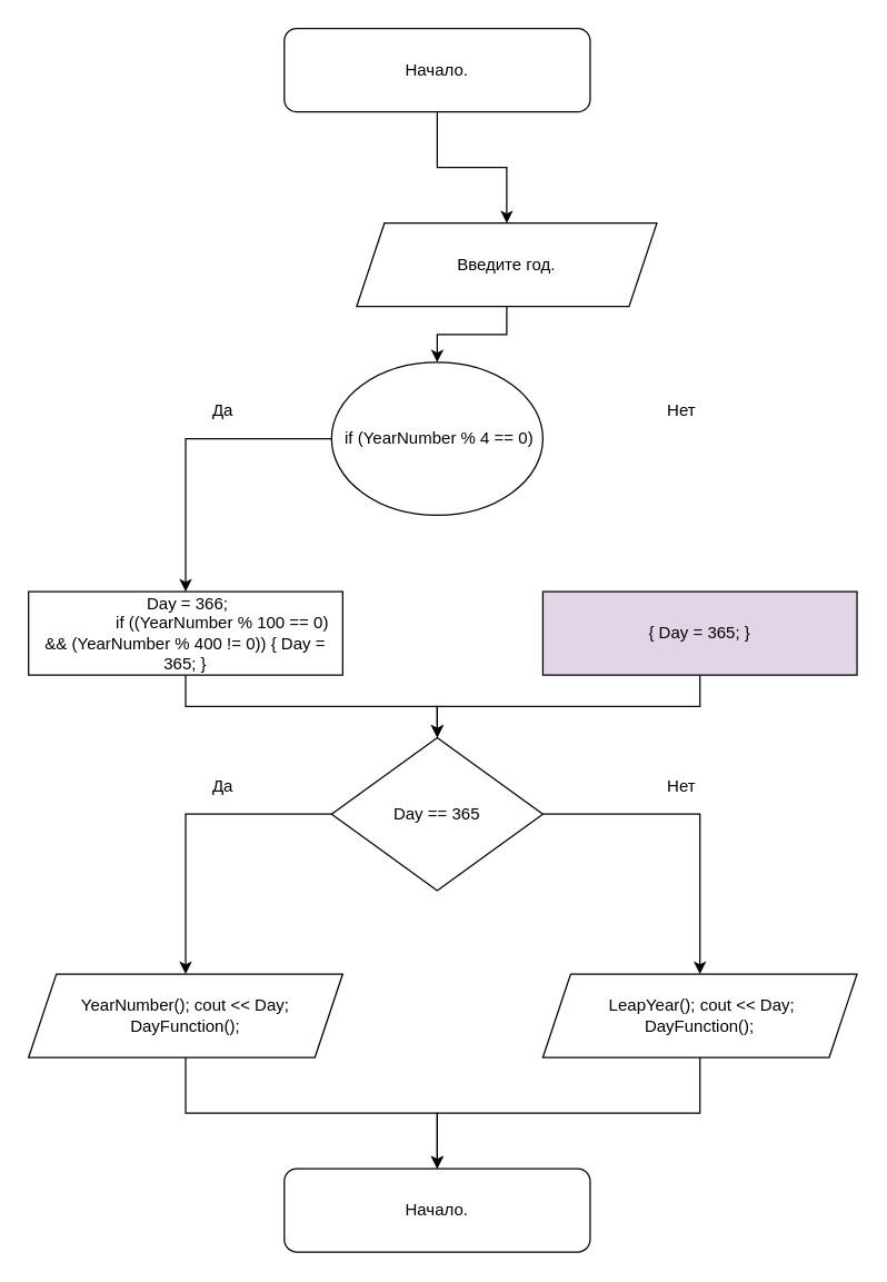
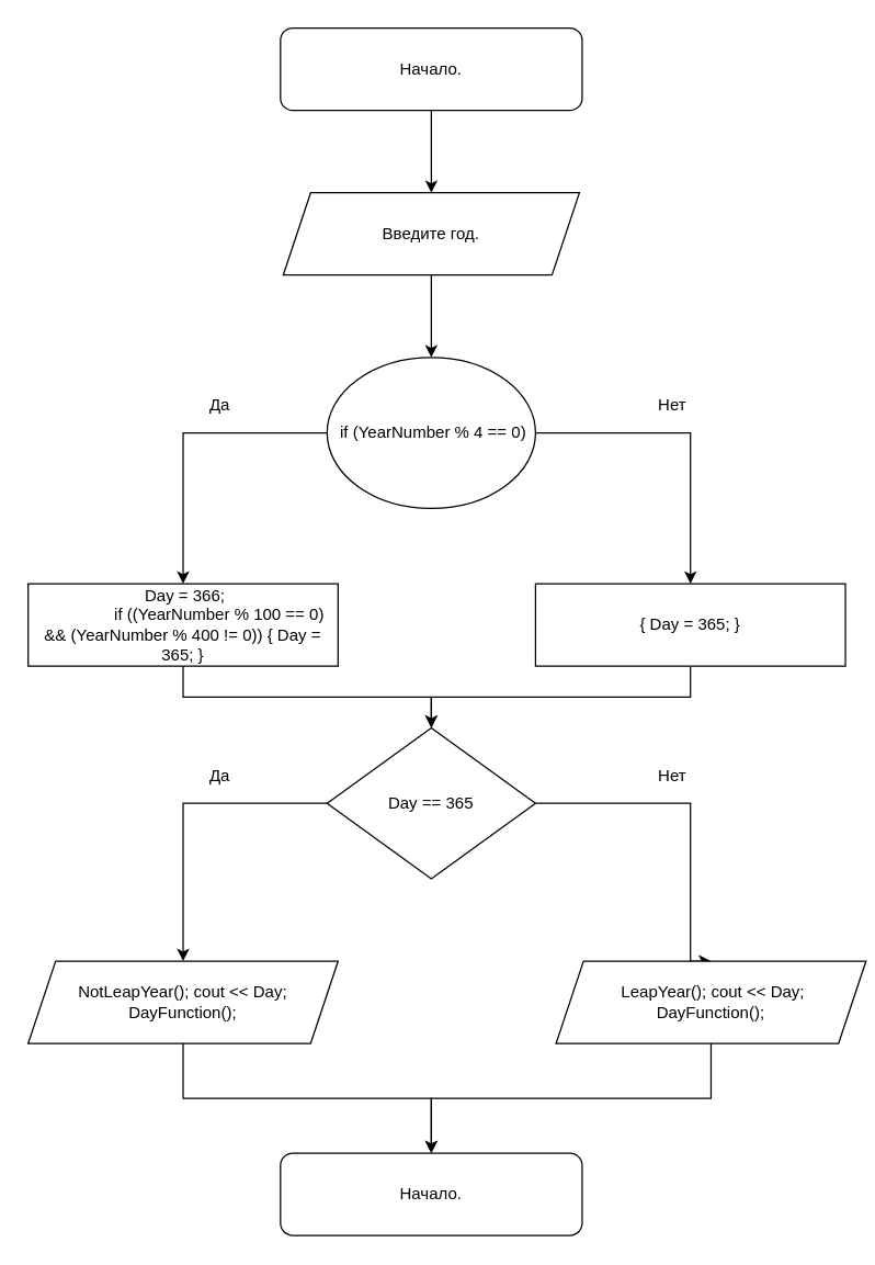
  <mxCell id="0" />
  <mxCell id="1" parent="0" />
  <mxCell id="2" style="edgeStyle=orthogonalEdgeStyle;rounded=0;orthogonalLoop=1;jettySize=auto;html=1;exitX=0.5;exitY=1;exitDx=0;exitDy=0;entryX=0.5;entryY=0;entryDx=0;entryDy=0;" edge="1" parent="1" source="3" target="5"><mxGeometry relative="1" as="geometry" /></mxCell>
  <mxCell id="3" value="Начало." style="rounded=1;whiteSpace=wrap;html=1;" vertex="1" parent="1"><mxGeometry x="204" y="20" width="220" height="60" as="geometry" /></mxCell>
  <mxCell id="4" style="edgeStyle=orthogonalEdgeStyle;rounded=0;orthogonalLoop=1;jettySize=auto;html=1;exitX=0.5;exitY=1;exitDx=0;exitDy=0;entryX=0.5;entryY=0;entryDx=0;entryDy=0;" edge="1" parent="1" source="5" target="8"><mxGeometry relative="1" as="geometry" /></mxCell>
- <mxCell id="5" value="Введите год." style="shape=parallelogram;perimeter=parallelogramPerimeter;whiteSpace=wrap;html=1;fixedSize=1;" vertex="1" parent="1"><mxGeometry x="256" y="160" width="216" height="60" as="geometry" /></mxCell>
+ <mxCell id="5" value="Введите год." style="shape=parallelogram;perimeter=parallelogramPerimeter;whiteSpace=wrap;html=1;fixedSize=1;" vertex="1" parent="1"><mxGeometry x="206" y="140" width="216" height="60" as="geometry" /></mxCell>
+ <mxCell id="6" style="edgeStyle=orthogonalEdgeStyle;rounded=0;orthogonalLoop=1;jettySize=auto;html=1;exitX=1;exitY=0.5;exitDx=0;exitDy=0;entryX=0.5;entryY=0;entryDx=0;entryDy=0;" edge="1" parent="1" source="8" target="11"><mxGeometry relative="1" as="geometry" /></mxCell>
  <mxCell id="7" style="edgeStyle=orthogonalEdgeStyle;rounded=0;orthogonalLoop=1;jettySize=auto;html=1;exitX=0;exitY=0.5;exitDx=0;exitDy=0;entryX=0.5;entryY=0;entryDx=0;entryDy=0;" edge="1" parent="1" source="8" target="13"><mxGeometry relative="1" as="geometry" /></mxCell>
  <mxCell id="8" value="&amp;nbsp;if (YearNumber % 4 == 0)" style="ellipse;whiteSpace=wrap;html=1;" vertex="1" parent="1"><mxGeometry x="238" y="260" width="152" height="110" as="geometry" /></mxCell>
  <mxCell id="9" value="Нет" style="text;html=1;strokeColor=none;fillColor=none;align=center;verticalAlign=middle;whiteSpace=wrap;rounded=0;" vertex="1" parent="1"><mxGeometry x="460" y="280" width="60" height="30" as="geometry" /></mxCell>
  <mxCell id="10" style="edgeStyle=orthogonalEdgeStyle;rounded=0;orthogonalLoop=1;jettySize=auto;html=1;exitX=0.5;exitY=1;exitDx=0;exitDy=0;" edge="1" parent="1" source="11" target="15"><mxGeometry relative="1" as="geometry" /></mxCell>
- <mxCell id="11" value="{ Day = 365; }" style="rounded=0;whiteSpace=wrap;html=1;fillColor=#e1d5e7;" vertex="1" parent="1"><mxGeometry x="390" y="425" width="226" height="60" as="geometry" /></mxCell>
+ <mxCell id="11" value="{ Day = 365; }" style="rounded=0;whiteSpace=wrap;html=1;" vertex="1" parent="1"><mxGeometry x="390" y="425" width="226" height="60" as="geometry" /></mxCell>
  <mxCell id="12" style="edgeStyle=orthogonalEdgeStyle;rounded=0;orthogonalLoop=1;jettySize=auto;html=1;exitX=0.5;exitY=1;exitDx=0;exitDy=0;entryX=0.5;entryY=0;entryDx=0;entryDy=0;" edge="1" parent="1" source="13" target="15"><mxGeometry relative="1" as="geometry" /></mxCell>
  <mxCell id="13" value="&amp;nbsp;Day = 366;&lt;br&gt;&amp;nbsp;&amp;nbsp;&amp;nbsp;&amp;nbsp;&amp;nbsp;&amp;nbsp;&amp;nbsp;&amp;nbsp;&amp;nbsp;&amp;nbsp;&amp;nbsp;&amp;nbsp;&amp;nbsp;&amp;nbsp;&amp;nbsp; if ((YearNumber % 100 == 0) &amp;amp;&amp;amp; (YearNumber % 400 != 0)) { Day = 365; }" style="rounded=0;whiteSpace=wrap;html=1;" vertex="1" parent="1"><mxGeometry x="20" y="425" width="226" height="60" as="geometry" /></mxCell>
  <mxCell id="14" value="Да" style="text;html=1;strokeColor=none;fillColor=none;align=center;verticalAlign=middle;whiteSpace=wrap;rounded=0;" vertex="1" parent="1"><mxGeometry x="130" y="280" width="60" height="30" as="geometry" /></mxCell>
  <mxCell id="15" value="Day == 365" style="rhombus;whiteSpace=wrap;html=1;" vertex="1" parent="1"><mxGeometry x="238" y="530" width="152" height="110" as="geometry" /></mxCell>
  <mxCell id="16" style="edgeStyle=orthogonalEdgeStyle;rounded=0;orthogonalLoop=1;jettySize=auto;html=1;exitX=1;exitY=0.5;exitDx=0;exitDy=0;entryX=0.5;entryY=0;entryDx=0;entryDy=0;" edge="1" parent="1" target="21"><mxGeometry relative="1" as="geometry"><mxPoint x="390" y="585" as="sourcePoint" /><mxPoint x="503" y="695" as="targetPoint" /><Array as="points"><mxPoint x="503" y="585" /></Array></mxGeometry></mxCell>
  <mxCell id="17" value="Нет" style="text;html=1;strokeColor=none;fillColor=none;align=center;verticalAlign=middle;whiteSpace=wrap;rounded=0;" vertex="1" parent="1"><mxGeometry x="460" y="550" width="60" height="30" as="geometry" /></mxCell>
  <mxCell id="18" value="Да" style="text;html=1;strokeColor=none;fillColor=none;align=center;verticalAlign=middle;whiteSpace=wrap;rounded=0;" vertex="1" parent="1"><mxGeometry x="130" y="550" width="60" height="30" as="geometry" /></mxCell>
  <mxCell id="19" style="edgeStyle=orthogonalEdgeStyle;rounded=0;orthogonalLoop=1;jettySize=auto;html=1;exitX=0;exitY=0.5;exitDx=0;exitDy=0;entryX=0.5;entryY=0;entryDx=0;entryDy=0;" edge="1" parent="1" target="23"><mxGeometry relative="1" as="geometry"><mxPoint x="238" y="585" as="sourcePoint" /><mxPoint x="133" y="695" as="targetPoint" /><Array as="points"><mxPoint x="133" y="585" /></Array></mxGeometry></mxCell>
  <mxCell id="20" style="edgeStyle=orthogonalEdgeStyle;rounded=0;orthogonalLoop=1;jettySize=auto;html=1;exitX=0.5;exitY=1;exitDx=0;exitDy=0;" edge="1" parent="1" source="21" target="24"><mxGeometry relative="1" as="geometry" /></mxCell>
- <mxCell id="21" value="&lt;div&gt;&amp;nbsp;LeapYear(); cout &amp;lt;&amp;lt; Day; &lt;br&gt;&lt;/div&gt;&lt;div&gt;DayFunction();&lt;/div&gt;" style="shape=parallelogram;perimeter=parallelogramPerimeter;whiteSpace=wrap;html=1;fixedSize=1;" vertex="1" parent="1"><mxGeometry x="390" y="700" width="226" height="60" as="geometry" /></mxCell>
+ <mxCell id="21" value="&lt;div&gt;&amp;nbsp;LeapYear(); cout &amp;lt;&amp;lt; Day; &lt;br&gt;&lt;/div&gt;&lt;div&gt;DayFunction();&lt;/div&gt;" style="shape=parallelogram;perimeter=parallelogramPerimeter;whiteSpace=wrap;html=1;fixedSize=1;" vertex="1" parent="1"><mxGeometry x="405" y="700" width="226" height="60" as="geometry" /></mxCell>
  <mxCell id="22" style="edgeStyle=orthogonalEdgeStyle;rounded=0;orthogonalLoop=1;jettySize=auto;html=1;exitX=0.5;exitY=1;exitDx=0;exitDy=0;entryX=0.5;entryY=0;entryDx=0;entryDy=0;" edge="1" parent="1" source="23" target="24"><mxGeometry relative="1" as="geometry" /></mxCell>
- <mxCell id="23" value="YearNumber(); cout &amp;lt;&amp;lt; Day; DayFunction();" style="shape=parallelogram;perimeter=parallelogramPerimeter;whiteSpace=wrap;html=1;fixedSize=1;" vertex="1" parent="1"><mxGeometry x="20" y="700" width="226" height="60" as="geometry" /></mxCell>
+ <mxCell id="23" value="NotLeapYear(); cout &amp;lt;&amp;lt; Day; DayFunction();" style="shape=parallelogram;perimeter=parallelogramPerimeter;whiteSpace=wrap;html=1;fixedSize=1;" vertex="1" parent="1"><mxGeometry x="20" y="700" width="226" height="60" as="geometry" /></mxCell>
  <mxCell id="24" value="Начало." style="rounded=1;whiteSpace=wrap;html=1;" vertex="1" parent="1"><mxGeometry x="204" y="840" width="220" height="60" as="geometry" /></mxCell>
